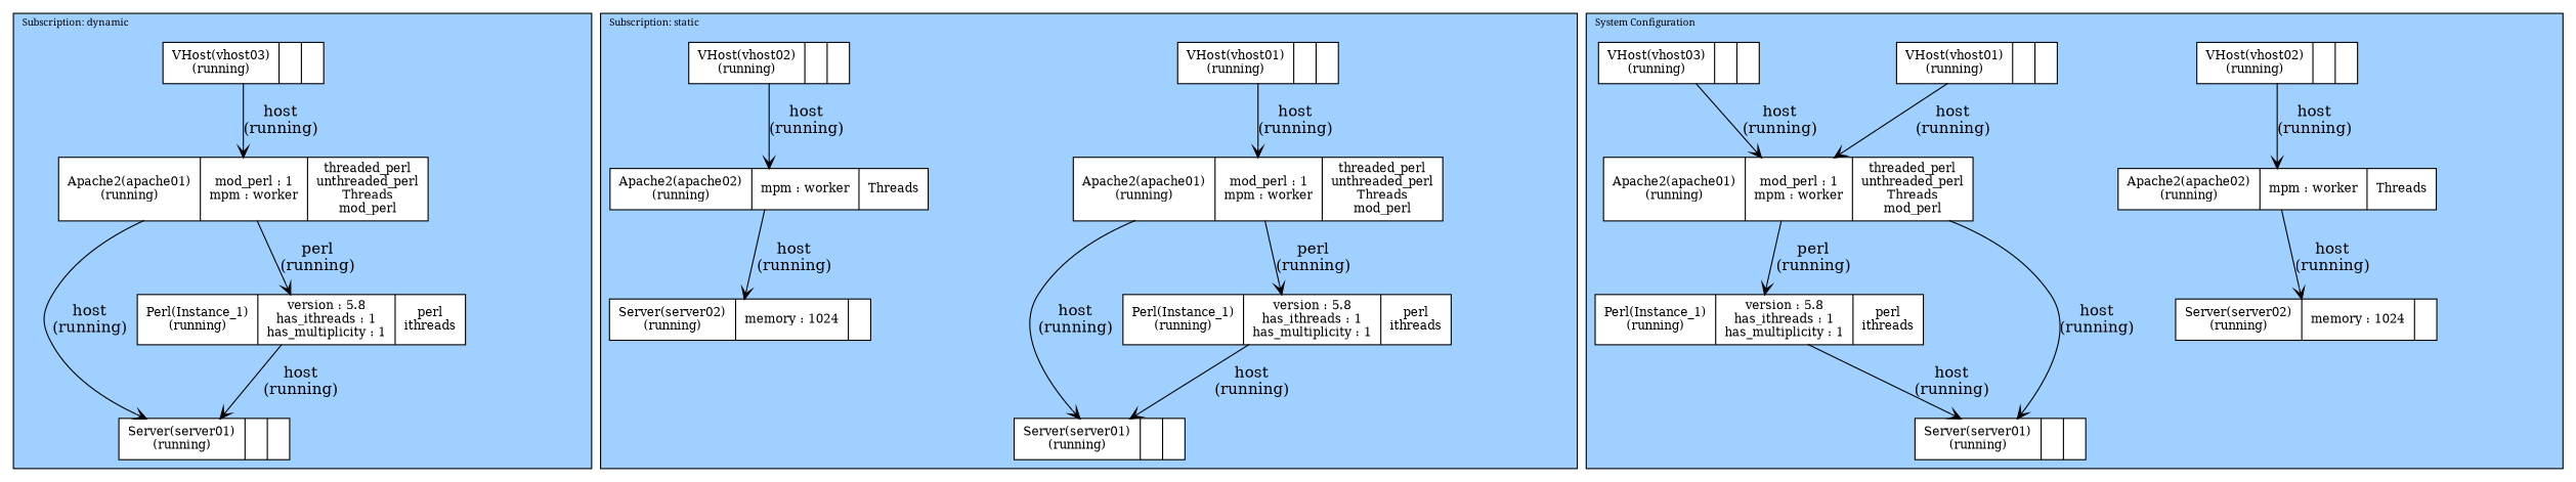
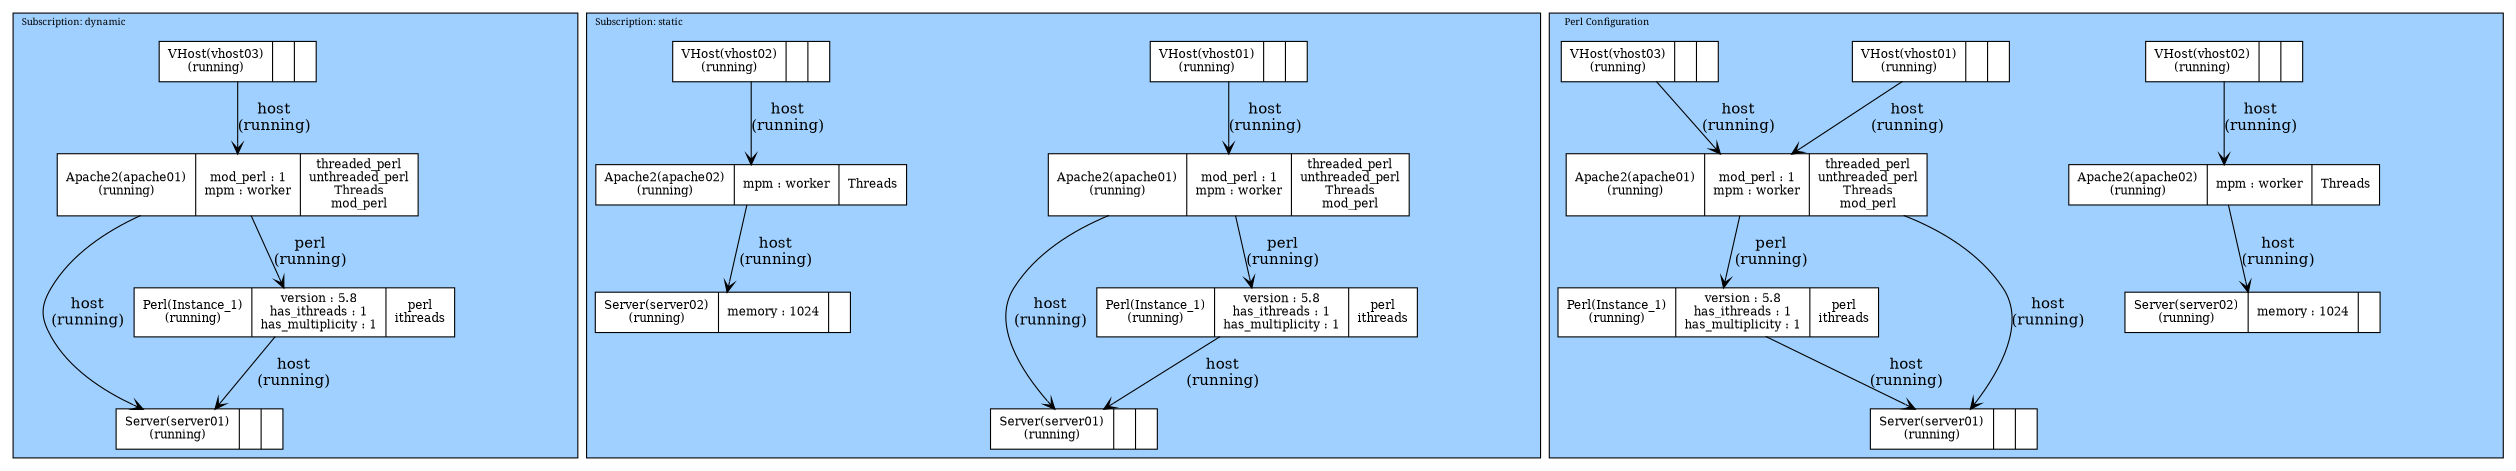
  digraph {
    rankdir=TB
    style=filled
    node [fillcolor=white fontsize=11 shape=record style=filled]
    edge [arrowhead=open color="#000000" fontcolor="#000000" style=invis]
    n1 [label="Apache2(apache01)\n(running) | mod_perl : 1\nmpm : worker\n | threaded_perl\nunthreaded_perl\nThreads\nmod_perl"]
    n2 [label="Server(server01)\n(running) |  | "]
    n3 [label="VHost(vhost03)\n(running) |  | "]
    n4 [label="Perl(Instance_1)\n(running) | version : 5.8\nhas_ithreads : 1\nhas_multiplicity : 1\n | perl\nithreads"]
    n5 [label="Apache2(apache01)\n(running) | mod_perl : 1\nmpm : worker\n | threaded_perl\nunthreaded_perl\nThreads\nmod_perl"]
    n6 [label="Server(server01)\n(running) |  | "]
    n7 [label="VHost(vhost01)\n(running) |  | "]
    n8 [label="Apache2(apache02)\n(running) | mpm : worker\n | Threads"]
    n9 [label="Server(server02)\n(running) | memory : 1024\n | "]
    n10 [label="VHost(vhost02)\n(running) |  | "]
    n11 [label="Perl(Instance_1)\n(running) | version : 5.8\nhas_ithreads : 1\nhas_multiplicity : 1\n | perl\nithreads"]
    n12 [label="Server(server01)\n(running) |  | "]
    n13 [label="Apache2(apache01)\n(running) | mod_perl : 1\nmpm : worker\n | threaded_perl\nunthreaded_perl\nThreads\nmod_perl"]
    n14 [label="Server(server02)\n(running) | memory : 1024\n | "]
    n15 [label="Apache2(apache02)\n(running) | mpm : worker\n | Threads"]
    n16 [label="VHost(vhost01)\n(running) |  | "]
    n17 [label="VHost(vhost02)\n(running) |  | "]
    n18 [label="VHost(vhost03)\n(running) |  | "]
    n19 [label="Perl(Instance_1)\n(running) | version : 5.8\nhas_ithreads : 1\nhas_multiplicity : 1\n | perl\nithreads"]
    subgraph cluster_1 {
      color="#000000"
      fillcolor="#a0d0ff"
      fontcolor="#000000"
      fontname=serif
      fontsize=8.8
      label="Subscription: dynamic"
      labeljust=l
      labelloc=top
      n1
      n2
      n3
      n4
    }
    subgraph cluster_2 {
      color="#000000"
      fillcolor="#a0d0ff"
      fontcolor="#000000"
      fontname=serif
      fontsize=8.8
      label="Subscription: static"
      labeljust=l
      labelloc=top
      n5
      n6
      n7
      n8
      n9
      n10
      n11
    }
    subgraph cluster_3 {
      color="#000000"
      fillcolor="#a0d0ff"
      fontcolor="#000000"
      fontname=serif
      fontsize=8.8
-     label="System Configuration"
+     label="Perl Configuration"
      labeljust=l
      labelloc=top
      n12
      n13
      n14
      n15
      n16
      n17
      n18
      n19
    }
    n1 -> n1 [label=forced_edge]
    n1 -> n2 [label="host\n(running)" style=""]
    n1 -> n4 [label="perl\n(running)" style=""]
    n2 -> n2 [label=forced_edge]
    n3 -> n1 [label="host\n(running)" style=""]
    n3 -> n3 [label=forced_edge]
    n4 -> n2 [label="host\n(running)" style=""]
    n4 -> n4 [label=forced_edge]
    n5 -> n5 [label=forced_edge]
    n5 -> n6 [label="host\n(running)" style=""]
    n5 -> n11 [label="perl\n(running)" style=""]
    n6 -> n6 [label=forced_edge]
    n7 -> n5 [label="host\n(running)" style=""]
    n7 -> n7 [label=forced_edge]
    n8 -> n8 [label=forced_edge]
    n8 -> n9 [label="host\n(running)" style=""]
    n9 -> n9 [label=forced_edge]
    n10 -> n8 [label="host\n(running)" style=""]
    n10 -> n10 [label=forced_edge]
    n11 -> n6 [label="host\n(running)" style=""]
    n11 -> n11 [label=forced_edge]
    n12 -> n12 [label=forced_edge]
    n13 -> n12 [label="host\n(running)" style=""]
    n13 -> n13 [label=forced_edge]
    n13 -> n19 [label="perl\n(running)" style=""]
    n14 -> n14 [label=forced_edge]
    n15 -> n14 [label="host\n(running)" style=""]
    n15 -> n15 [label=forced_edge]
    n16 -> n13 [label="host\n(running)" style=""]
    n16 -> n16 [label=forced_edge]
    n17 -> n15 [label="host\n(running)" style=""]
    n17 -> n17 [label=forced_edge]
    n18 -> n13 [label="host\n(running)" style=""]
    n18 -> n18 [label=forced_edge]
    n19 -> n12 [label="host\n(running)" style=""]
    n19 -> n19 [label=forced_edge]
  }
